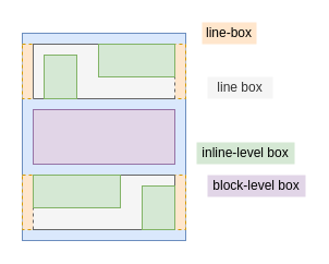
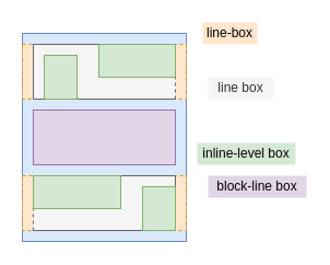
  <mxCell id="0" />
  <mxCell id="1" parent="0" />
  <mxCell id="2" value="inline-level box" style="text;html=1;strokeColor=none;fillColor=#d5e8d4;align=center;verticalAlign=middle;whiteSpace=wrap;rounded=0;" parent="1" vertex="1"><mxGeometry x="180" y="130" width="90" height="20" as="geometry" /></mxCell>
  <mxCell id="3" value="" style="rounded=0;whiteSpace=wrap;html=1;fillColor=#dae8fc;strokeColor=#6c8ebf;" parent="1" vertex="1"><mxGeometry x="20" y="30" width="150" height="190" as="geometry" /></mxCell>
  <mxCell id="4" value="line box" style="text;html=1;strokeColor=none;fillColor=#f5f5f5;align=center;verticalAlign=middle;whiteSpace=wrap;rounded=0;fontColor=#333333;" parent="1" vertex="1"><mxGeometry x="190" y="70" width="60" height="20" as="geometry" /></mxCell>
  <mxCell id="5" value="" style="rounded=0;whiteSpace=wrap;html=1;fillColor=#ffe6cc;strokeColor=#d79b00;dashed=1;" parent="1" vertex="1"><mxGeometry x="20" y="40" width="150" height="50" as="geometry" /></mxCell>
- <mxCell id="6" value="block-level box" style="text;html=1;strokeColor=none;fillColor=#e1d5e7;align=center;verticalAlign=middle;whiteSpace=wrap;rounded=0;" parent="1" vertex="1"><mxGeometry x="190" y="160" width="90" height="20" as="geometry" /></mxCell>
+ <mxCell id="6" value="block-line box" style="text;html=1;strokeColor=none;fillColor=#e1d5e7;align=center;verticalAlign=middle;whiteSpace=wrap;rounded=0;" parent="1" vertex="1"><mxGeometry x="190" y="160" width="90" height="20" as="geometry" /></mxCell>
  <mxCell id="7" value="" style="rounded=0;whiteSpace=wrap;html=1;fillColor=#ffe6cc;strokeColor=#d79b00;dashed=1;" parent="1" vertex="1"><mxGeometry x="20" y="160" width="150" height="50" as="geometry" /></mxCell>
  <mxCell id="8" value="" style="rounded=0;whiteSpace=wrap;html=1;fillColor=#e1d5e7;strokeColor=#9673a6;" parent="1" vertex="1"><mxGeometry x="30" y="100" width="130" height="50" as="geometry" /></mxCell>
  <mxCell id="9" value="&lt;span style=&quot;color: rgb(0 , 0 , 0)&quot;&gt;line-box&lt;/span&gt;" style="text;html=1;strokeColor=none;fillColor=#ffe6cc;align=center;verticalAlign=middle;whiteSpace=wrap;rounded=0;" parent="1" vertex="1"><mxGeometry x="185" y="20" width="50" height="20" as="geometry" /></mxCell>
  <mxCell id="10" value="" style="shape=partialRectangle;whiteSpace=wrap;html=1;right=0;fillColor=#f5f5f5;routingCenterX=-0.5;strokeColor=#666666;fontColor=#333333;" vertex="1" parent="1"><mxGeometry x="30" y="40" width="130" height="50" as="geometry" /></mxCell>
  <mxCell id="11" value="" style="endArrow=none;dashed=1;html=1;entryX=1;entryY=0;entryDx=0;entryDy=0;exitX=1;exitY=1;exitDx=0;exitDy=0;strokeColor=#666666;" edge="1" parent="1" source="10" target="10"><mxGeometry width="50" height="50" relative="1" as="geometry"><mxPoint x="-140" y="90" as="sourcePoint" /><mxPoint x="-90" y="40" as="targetPoint" /></mxGeometry></mxCell>
  <mxCell id="12" value="" style="shape=partialRectangle;whiteSpace=wrap;html=1;left=0;fillColor=#f5f5f5;routingCenterX=-0.5;strokeColor=#666666;fontColor=#333333;" vertex="1" parent="1"><mxGeometry x="30" y="160" width="130" height="50" as="geometry" /></mxCell>
  <mxCell id="13" value="" style="endArrow=none;dashed=1;html=1;entryX=1;entryY=0;entryDx=0;entryDy=0;strokeColor=#666666;exitX=0;exitY=1;exitDx=0;exitDy=0;" edge="1" parent="1" source="12"><mxGeometry width="50" height="50" relative="1" as="geometry"><mxPoint x="-10" y="200" as="sourcePoint" /><mxPoint x="30" y="160" as="targetPoint" /></mxGeometry></mxCell>
  <mxCell id="14" value="" style="rounded=0;whiteSpace=wrap;html=1;fillColor=#d5e8d4;strokeColor=#82b366;" parent="1" vertex="1"><mxGeometry x="40" y="50" width="30" height="40" as="geometry" /></mxCell>
  <mxCell id="15" value="" style="rounded=0;whiteSpace=wrap;html=1;fillColor=#d5e8d4;strokeColor=#82b366;" parent="1" vertex="1"><mxGeometry x="90" y="40" width="70" height="30" as="geometry" /></mxCell>
  <mxCell id="16" value="" style="rounded=0;whiteSpace=wrap;html=1;fillColor=#d5e8d4;strokeColor=#82b366;" parent="1" vertex="1"><mxGeometry x="30" y="160" width="80" height="30" as="geometry" /></mxCell>
  <mxCell id="17" value="" style="rounded=0;whiteSpace=wrap;html=1;fillColor=#d5e8d4;strokeColor=#82b366;" parent="1" vertex="1"><mxGeometry x="130" y="170" width="30" height="40" as="geometry" /></mxCell>
